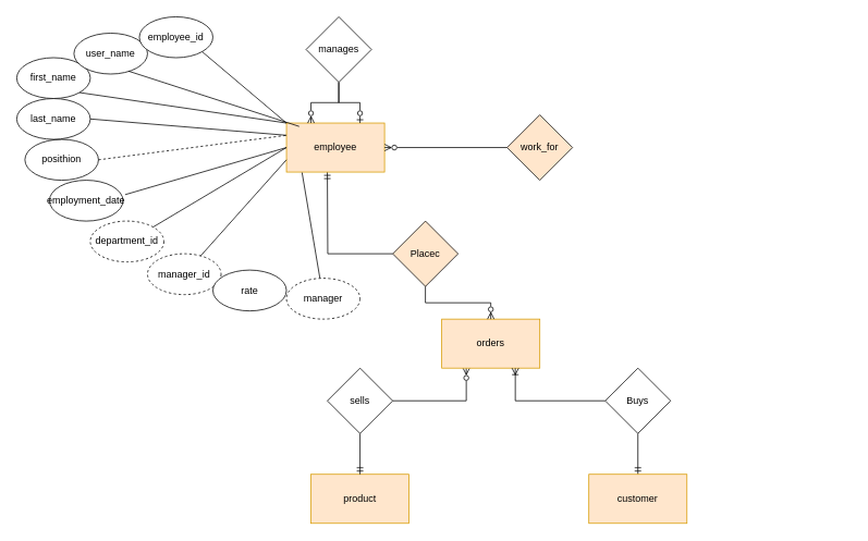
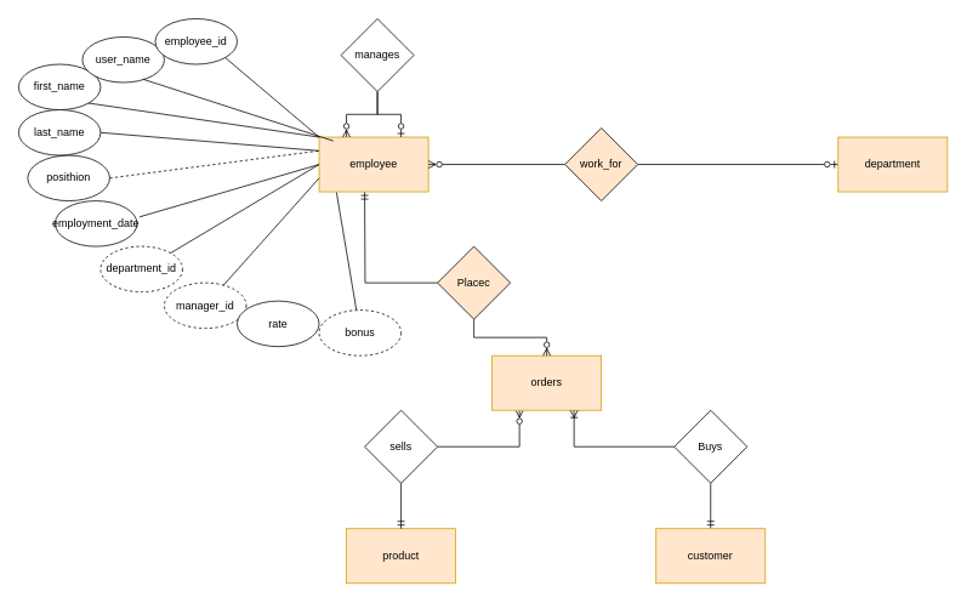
  <mxCell id="0" />
  <mxCell id="1" parent="0" />
  <mxCell id="2" value="product" style="rounded=0;whiteSpace=wrap;html=1;fillColor=#ffe6cc;strokeColor=#d79b00;" parent="1" vertex="1"><mxGeometry x="380" y="580" width="120" height="60" as="geometry" /></mxCell>
  <mxCell id="3" value="" style="edgeStyle=orthogonalEdgeStyle;rounded=0;orthogonalLoop=1;jettySize=auto;html=1;endArrow=ERmandOne;endFill=0;" parent="1" source="5" target="2" edge="1"><mxGeometry relative="1" as="geometry" /></mxCell>
  <mxCell id="4" style="edgeStyle=orthogonalEdgeStyle;rounded=0;orthogonalLoop=1;jettySize=auto;html=1;entryX=0.25;entryY=1;entryDx=0;entryDy=0;endArrow=ERzeroToMany;endFill=0;" parent="1" source="5" target="6" edge="1"><mxGeometry relative="1" as="geometry" /></mxCell>
  <mxCell id="5" value="sells" style="rhombus;whiteSpace=wrap;html=1;" parent="1" vertex="1"><mxGeometry x="400" y="450" width="80" height="80" as="geometry" /></mxCell>
  <mxCell id="6" value="orders" style="rounded=0;whiteSpace=wrap;html=1;fillColor=#ffe6cc;strokeColor=#d79b00;" parent="1" vertex="1"><mxGeometry x="540" y="390" width="120" height="60" as="geometry" /></mxCell>
  <mxCell id="7" value="" style="edgeStyle=orthogonalEdgeStyle;rounded=0;orthogonalLoop=1;jettySize=auto;html=1;endArrow=ERoneToMany;endFill=0;" parent="1" source="9" target="6" edge="1"><mxGeometry relative="1" as="geometry"><Array as="points"><mxPoint x="630" y="490" /></Array></mxGeometry></mxCell>
  <mxCell id="8" value="" style="edgeStyle=orthogonalEdgeStyle;rounded=0;orthogonalLoop=1;jettySize=auto;html=1;curved=0;endArrow=ERmandOne;endFill=0;" parent="1" source="9" target="10" edge="1"><mxGeometry relative="1" as="geometry" /></mxCell>
  <mxCell id="9" value="Buys" style="rhombus;whiteSpace=wrap;html=1;" parent="1" vertex="1"><mxGeometry x="740" y="450" width="80" height="80" as="geometry" /></mxCell>
  <mxCell id="10" value="customer" style="rounded=0;whiteSpace=wrap;html=1;fillColor=#ffe6cc;strokeColor=#d79b00;" parent="1" vertex="1"><mxGeometry x="720" y="580" width="120" height="60" as="geometry" /></mxCell>
  <mxCell id="11" value="" style="edgeStyle=orthogonalEdgeStyle;rounded=0;orthogonalLoop=1;jettySize=auto;html=1;endArrow=ERzeroToMany;endFill=0;" parent="1" source="13" target="6" edge="1"><mxGeometry relative="1" as="geometry" /></mxCell>
  <mxCell id="12" style="edgeStyle=orthogonalEdgeStyle;rounded=0;orthogonalLoop=1;jettySize=auto;html=1;endArrow=ERmandOne;endFill=0;" edge="1" parent="1" source="13"><mxGeometry relative="1" as="geometry"><mxPoint x="400" y="210" as="targetPoint" /></mxGeometry></mxCell>
  <mxCell id="13" value="Placec" style="rhombus;whiteSpace=wrap;html=1;fillColor=#ffe6cc;" parent="1" vertex="1"><mxGeometry x="480" y="270" width="80" height="80" as="geometry" /></mxCell>
  <mxCell id="14" value="employee" style="rounded=0;whiteSpace=wrap;html=1;fillColor=#ffe6cc;strokeColor=#d79b00;" vertex="1" parent="1"><mxGeometry x="350" y="150" width="120" height="60" as="geometry" /></mxCell>
  <mxCell id="15" value="first_name" style="ellipse;whiteSpace=wrap;html=1;" vertex="1" parent="1"><mxGeometry x="20" y="70" width="90" height="50" as="geometry" /></mxCell>
  <mxCell id="16" value="posithion" style="ellipse;whiteSpace=wrap;html=1;" vertex="1" parent="1"><mxGeometry x="30" y="170" width="90" height="50" as="geometry" /></mxCell>
  <mxCell id="17" value="employment_date" style="ellipse;whiteSpace=wrap;html=1;" vertex="1" parent="1"><mxGeometry x="60" y="220" width="90" height="50" as="geometry" /></mxCell>
  <mxCell id="18" value="user_name" style="ellipse;whiteSpace=wrap;html=1;" vertex="1" parent="1"><mxGeometry x="90" y="40" width="90" height="50" as="geometry" /></mxCell>
  <mxCell id="19" value="department_id" style="ellipse;whiteSpace=wrap;html=1;dashed=1;" vertex="1" parent="1"><mxGeometry x="110" y="270" width="90" height="50" as="geometry" /></mxCell>
  <mxCell id="20" value="manager_id" style="ellipse;whiteSpace=wrap;html=1;dashed=1;" vertex="1" parent="1"><mxGeometry x="180" y="310" width="90" height="50" as="geometry" /></mxCell>
  <mxCell id="21" value="rate" style="ellipse;whiteSpace=wrap;html=1;" vertex="1" parent="1"><mxGeometry x="260" y="330" width="90" height="50" as="geometry" /></mxCell>
  <mxCell id="22" value="last_name" style="ellipse;whiteSpace=wrap;html=1;" vertex="1" parent="1"><mxGeometry x="20" y="120" width="90" height="50" as="geometry" /></mxCell>
- <mxCell id="23" value="manager" style="ellipse;whiteSpace=wrap;html=1;dashed=1;" vertex="1" parent="1"><mxGeometry x="350" y="340" width="90" height="50" as="geometry" /></mxCell>
+ <mxCell id="23" value="bonus" style="ellipse;whiteSpace=wrap;html=1;dashed=1;" vertex="1" parent="1"><mxGeometry x="350" y="340" width="90" height="50" as="geometry" /></mxCell>
  <mxCell id="24" value="employee_id" style="ellipse;whiteSpace=wrap;html=1;" vertex="1" parent="1"><mxGeometry x="170" y="20" width="90" height="50" as="geometry" /></mxCell>
  <mxCell id="25" value="" style="endArrow=none;html=1;rounded=0;entryX=1;entryY=1;entryDx=0;entryDy=0;" edge="1" parent="1" target="24"><mxGeometry width="50" height="50" relative="1" as="geometry"><mxPoint x="350" y="150" as="sourcePoint" /><mxPoint x="540" y="220" as="targetPoint" /></mxGeometry></mxCell>
  <mxCell id="26" value="" style="endArrow=none;html=1;rounded=0;entryX=1;entryY=0.5;entryDx=0;entryDy=0;exitX=0;exitY=0.25;exitDx=0;exitDy=0;" edge="1" parent="1" source="14" target="22"><mxGeometry width="50" height="50" relative="1" as="geometry"><mxPoint x="490" y="270" as="sourcePoint" /><mxPoint x="540" y="220" as="targetPoint" /></mxGeometry></mxCell>
  <mxCell id="27" value="" style="endArrow=none;html=1;rounded=0;entryX=1;entryY=1;entryDx=0;entryDy=0;exitX=0;exitY=0;exitDx=0;exitDy=0;" edge="1" parent="1" source="14" target="15"><mxGeometry width="50" height="50" relative="1" as="geometry"><mxPoint x="490" y="270" as="sourcePoint" /><mxPoint x="540" y="220" as="targetPoint" /></mxGeometry></mxCell>
  <mxCell id="28" value="" style="endArrow=none;html=1;rounded=0;entryX=0.742;entryY=0.929;entryDx=0;entryDy=0;entryPerimeter=0;exitX=0.13;exitY=0.069;exitDx=0;exitDy=0;exitPerimeter=0;" edge="1" parent="1" source="14" target="18"><mxGeometry width="50" height="50" relative="1" as="geometry"><mxPoint x="490" y="270" as="sourcePoint" /><mxPoint x="540" y="220" as="targetPoint" /></mxGeometry></mxCell>
  <mxCell id="29" value="" style="endArrow=none;html=1;rounded=0;exitX=1;exitY=0.5;exitDx=0;exitDy=0;entryX=0;entryY=0.25;entryDx=0;entryDy=0;dashed=1;" edge="1" parent="1" source="16" target="14"><mxGeometry width="50" height="50" relative="1" as="geometry"><mxPoint x="270" y="210" as="sourcePoint" /><mxPoint x="320" y="160" as="targetPoint" /></mxGeometry></mxCell>
  <mxCell id="30" value="" style="endArrow=none;html=1;rounded=0;exitX=0;exitY=0.75;exitDx=0;exitDy=0;" edge="1" parent="1" source="14" target="20"><mxGeometry width="50" height="50" relative="1" as="geometry"><mxPoint x="490" y="270" as="sourcePoint" /><mxPoint x="540" y="220" as="targetPoint" /></mxGeometry></mxCell>
  <mxCell id="31" value="" style="endArrow=none;html=1;rounded=0;entryX=1;entryY=0;entryDx=0;entryDy=0;exitX=0;exitY=0.5;exitDx=0;exitDy=0;" edge="1" parent="1" source="14" target="19"><mxGeometry width="50" height="50" relative="1" as="geometry"><mxPoint x="490" y="270" as="sourcePoint" /><mxPoint x="540" y="220" as="targetPoint" /></mxGeometry></mxCell>
  <mxCell id="32" value="" style="endArrow=none;html=1;rounded=0;entryX=1.029;entryY=0.353;entryDx=0;entryDy=0;entryPerimeter=0;exitX=0;exitY=0.5;exitDx=0;exitDy=0;" edge="1" parent="1" source="14" target="17"><mxGeometry width="50" height="50" relative="1" as="geometry"><mxPoint x="490" y="270" as="sourcePoint" /><mxPoint x="540" y="220" as="targetPoint" /></mxGeometry></mxCell>
  <mxCell id="33" value="" style="endArrow=none;html=1;rounded=0;entryX=0.159;entryY=1.01;entryDx=0;entryDy=0;entryPerimeter=0;" edge="1" parent="1" source="23" target="14"><mxGeometry width="50" height="50" relative="1" as="geometry"><mxPoint x="490" y="270" as="sourcePoint" /><mxPoint x="540" y="220" as="targetPoint" /></mxGeometry></mxCell>
  <mxCell id="34" style="edgeStyle=orthogonalEdgeStyle;rounded=0;orthogonalLoop=1;jettySize=auto;html=1;entryX=0.25;entryY=0;entryDx=0;entryDy=0;endArrow=ERzeroToMany;endFill=0;" edge="1" parent="1" source="36" target="14"><mxGeometry relative="1" as="geometry" /></mxCell>
  <mxCell id="35" style="edgeStyle=orthogonalEdgeStyle;rounded=0;orthogonalLoop=1;jettySize=auto;html=1;entryX=0.75;entryY=0;entryDx=0;entryDy=0;endArrow=ERzeroToOne;endFill=0;" edge="1" parent="1" source="36" target="14"><mxGeometry relative="1" as="geometry" /></mxCell>
  <mxCell id="36" value="manages" style="rhombus;whiteSpace=wrap;html=1;" vertex="1" parent="1"><mxGeometry x="374" y="20" width="80" height="80" as="geometry" /></mxCell>
  <mxCell id="37" style="edgeStyle=orthogonalEdgeStyle;rounded=0;orthogonalLoop=1;jettySize=auto;html=1;endArrow=ERzeroToMany;endFill=0;" edge="1" parent="1" source="39" target="14"><mxGeometry relative="1" as="geometry" /></mxCell>
+ <mxCell id="38" style="edgeStyle=orthogonalEdgeStyle;rounded=0;orthogonalLoop=1;jettySize=auto;html=1;entryX=0;entryY=0.5;entryDx=0;entryDy=0;endArrow=ERzeroToOne;endFill=0;" edge="1" parent="1" source="39" target="40"><mxGeometry relative="1" as="geometry" /></mxCell>
  <mxCell id="39" value="work_for" style="rhombus;whiteSpace=wrap;html=1;fillColor=#ffe6cc;" vertex="1" parent="1"><mxGeometry x="620" y="140" width="80" height="80" as="geometry" /></mxCell>
+ <mxCell id="40" value="department" style="rounded=0;whiteSpace=wrap;html=1;fillColor=#ffe6cc;strokeColor=#d79b00;" vertex="1" parent="1"><mxGeometry x="920" y="150" width="120" height="60" as="geometry" /></mxCell>
